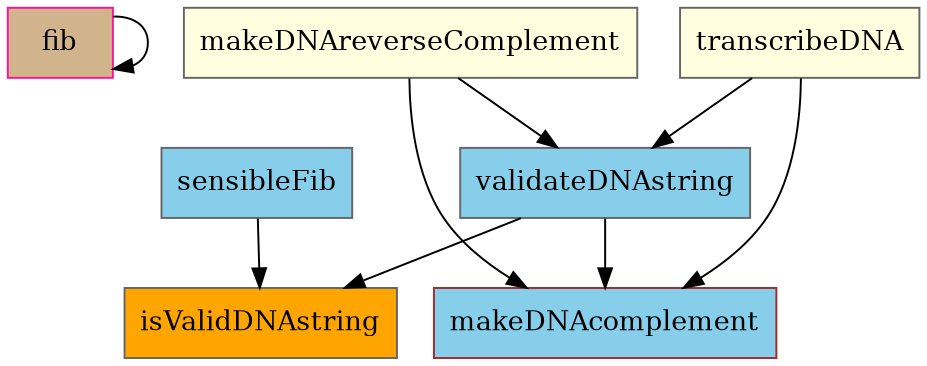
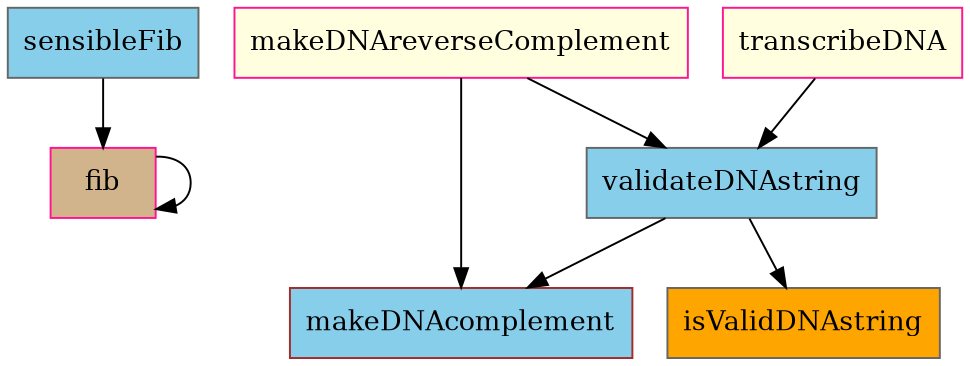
  digraph {
    node [color=gray40 fillcolor=skyblue shape=box style=filled]
    fib [color=deeppink fillcolor=tan]
    sensibleFib
-   makeDNAreverseComplement [fillcolor=lightyellow]
+   makeDNAreverseComplement [color=deeppink fillcolor=lightyellow]
    makeDNAcomplement [color=brown]
    validateDNAstring
    isValidDNAstring [fillcolor=orange]
-   transcribeDNA [fillcolor=lightyellow]
+   transcribeDNA [color=deeppink fillcolor=lightyellow]
    fib -> fib
-   sensibleFib -> isValidDNAstring
+   sensibleFib -> fib
    makeDNAreverseComplement -> makeDNAcomplement
    makeDNAreverseComplement -> validateDNAstring
    validateDNAstring -> makeDNAcomplement
    validateDNAstring -> isValidDNAstring
-   transcribeDNA -> makeDNAcomplement
    transcribeDNA -> validateDNAstring
  }
